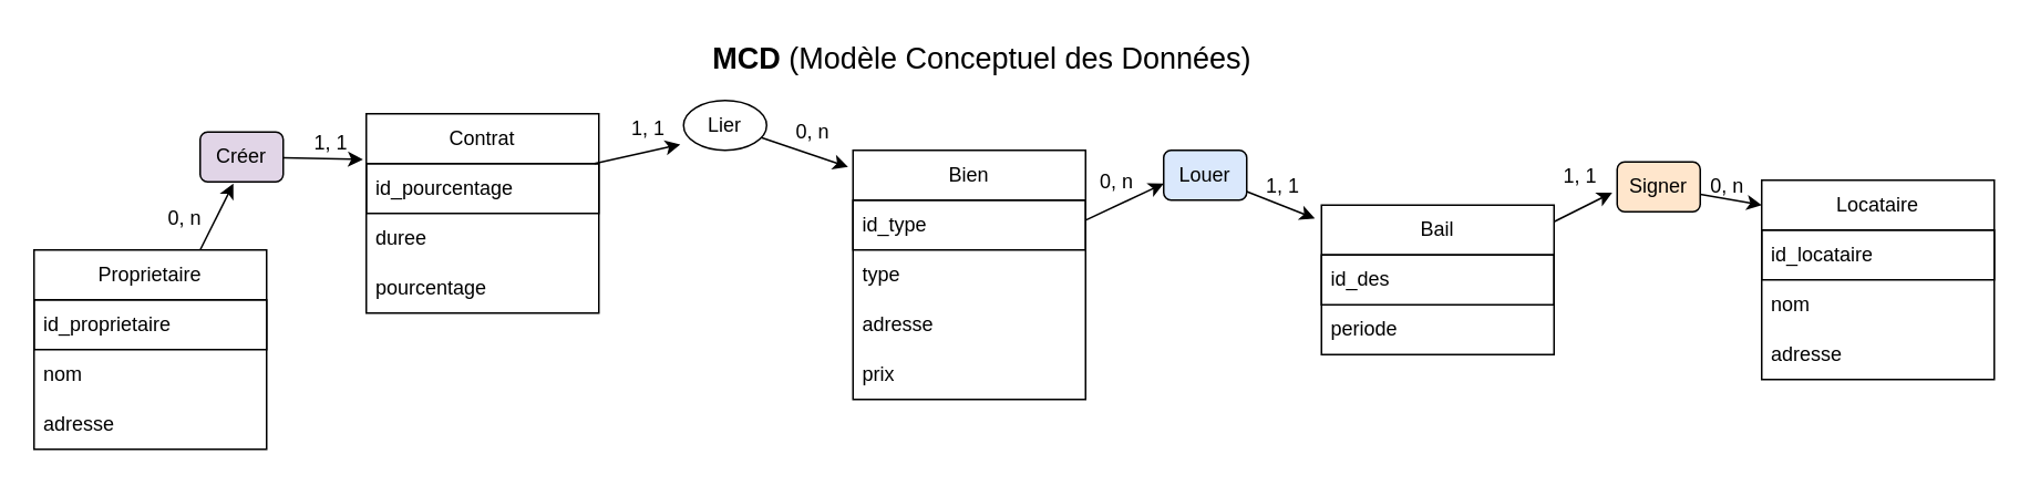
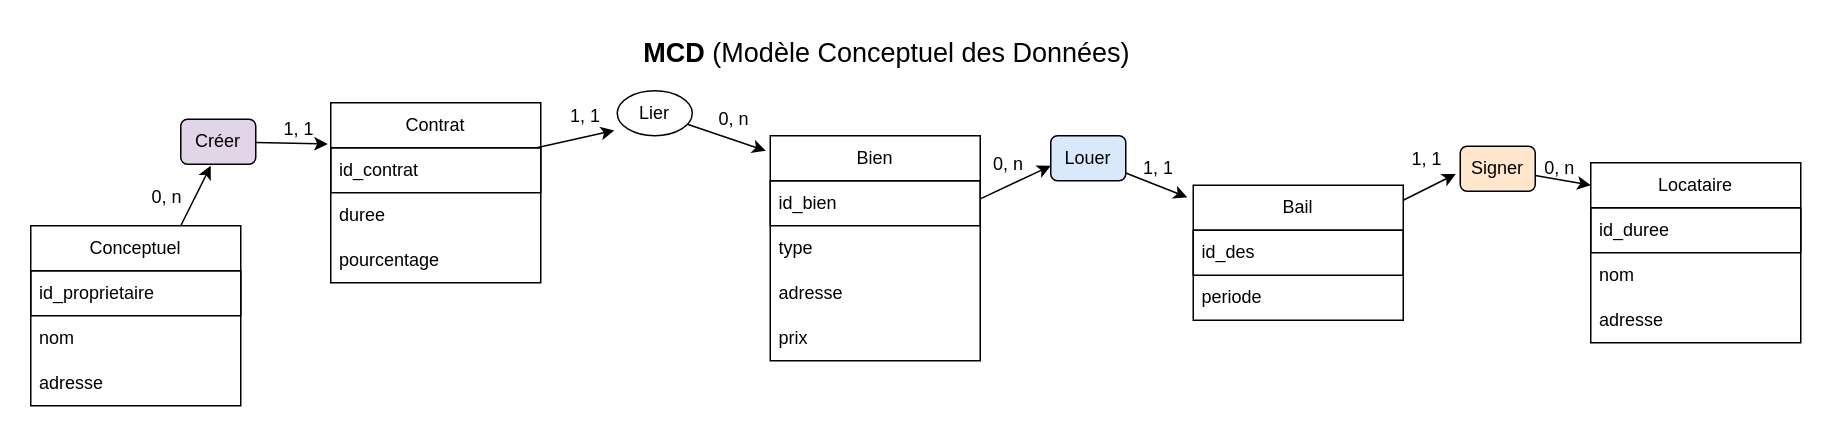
  <mxCell id="0" />
  <mxCell id="1" parent="0" />
  <mxCell id="2" style="edgeStyle=none;html=1;" parent="1" source="3" edge="1"><mxGeometry relative="1" as="geometry"><mxPoint x="140" y="110" as="targetPoint" /></mxGeometry></mxCell>
- <mxCell id="3" value="Proprietaire" style="swimlane;fontStyle=0;childLayout=stackLayout;horizontal=1;startSize=30;horizontalStack=0;resizeParent=1;resizeParentMax=0;resizeLast=0;collapsible=1;marginBottom=0;whiteSpace=wrap;html=1;" parent="1" vertex="1"><mxGeometry x="20" y="150" width="140" height="120" as="geometry" /></mxCell>
+ <mxCell id="3" value="Conceptuel" style="swimlane;fontStyle=0;childLayout=stackLayout;horizontal=1;startSize=30;horizontalStack=0;resizeParent=1;resizeParentMax=0;resizeLast=0;collapsible=1;marginBottom=0;whiteSpace=wrap;html=1;" parent="1" vertex="1"><mxGeometry x="20" y="150" width="140" height="120" as="geometry" /></mxCell>
  <mxCell id="4" value="id_proprietaire" style="text;strokeColor=default;fillColor=none;align=left;verticalAlign=middle;spacingLeft=4;spacingRight=4;overflow=hidden;points=[[0,0.5],[1,0.5]];portConstraint=eastwest;rotatable=0;whiteSpace=wrap;html=1;" parent="3" vertex="1"><mxGeometry y="30" width="140" height="30" as="geometry" /></mxCell>
  <mxCell id="5" value="nom" style="text;strokeColor=none;fillColor=none;align=left;verticalAlign=middle;spacingLeft=4;spacingRight=4;overflow=hidden;points=[[0,0.5],[1,0.5]];portConstraint=eastwest;rotatable=0;whiteSpace=wrap;html=1;" parent="3" vertex="1"><mxGeometry y="60" width="140" height="30" as="geometry" /></mxCell>
  <mxCell id="6" value="adresse" style="text;strokeColor=none;fillColor=none;align=left;verticalAlign=middle;spacingLeft=4;spacingRight=4;overflow=hidden;points=[[0,0.5],[1,0.5]];portConstraint=eastwest;rotatable=0;whiteSpace=wrap;html=1;" parent="3" vertex="1"><mxGeometry y="90" width="140" height="30" as="geometry" /></mxCell>
  <mxCell id="7" value="Contrat" style="swimlane;fontStyle=0;childLayout=stackLayout;horizontal=1;startSize=30;horizontalStack=0;resizeParent=1;resizeParentMax=0;resizeLast=0;collapsible=1;marginBottom=0;whiteSpace=wrap;html=1;" parent="1" vertex="1"><mxGeometry x="220" y="68" width="140" height="120" as="geometry" /></mxCell>
- <mxCell id="8" value="id_pourcentage" style="text;strokeColor=default;fillColor=none;align=left;verticalAlign=middle;spacingLeft=4;spacingRight=4;overflow=hidden;points=[[0,0.5],[1,0.5]];portConstraint=eastwest;rotatable=0;whiteSpace=wrap;html=1;" parent="7" vertex="1"><mxGeometry y="30" width="140" height="30" as="geometry" /></mxCell>
+ <mxCell id="8" value="id_contrat" style="text;strokeColor=default;fillColor=none;align=left;verticalAlign=middle;spacingLeft=4;spacingRight=4;overflow=hidden;points=[[0,0.5],[1,0.5]];portConstraint=eastwest;rotatable=0;whiteSpace=wrap;html=1;" parent="7" vertex="1"><mxGeometry y="30" width="140" height="30" as="geometry" /></mxCell>
  <mxCell id="9" value="duree" style="text;strokeColor=none;fillColor=none;align=left;verticalAlign=middle;spacingLeft=4;spacingRight=4;overflow=hidden;points=[[0,0.5],[1,0.5]];portConstraint=eastwest;rotatable=0;whiteSpace=wrap;html=1;" parent="7" vertex="1"><mxGeometry y="60" width="140" height="30" as="geometry" /></mxCell>
  <mxCell id="10" value="pourcentage" style="text;strokeColor=none;fillColor=none;align=left;verticalAlign=middle;spacingLeft=4;spacingRight=4;overflow=hidden;points=[[0,0.5],[1,0.5]];portConstraint=eastwest;rotatable=0;whiteSpace=wrap;html=1;" parent="7" vertex="1"><mxGeometry y="90" width="140" height="30" as="geometry" /></mxCell>
  <mxCell id="11" style="edgeStyle=none;html=1;" parent="1" source="12" edge="1"><mxGeometry relative="1" as="geometry"><mxPoint x="700" y="110" as="targetPoint" /></mxGeometry></mxCell>
  <mxCell id="12" value="Bien" style="swimlane;fontStyle=0;childLayout=stackLayout;horizontal=1;startSize=30;horizontalStack=0;resizeParent=1;resizeParentMax=0;resizeLast=0;collapsible=1;marginBottom=0;whiteSpace=wrap;html=1;" parent="1" vertex="1"><mxGeometry x="513" y="90" width="140" height="150" as="geometry" /></mxCell>
- <mxCell id="13" value="id_type" style="text;strokeColor=default;fillColor=none;align=left;verticalAlign=middle;spacingLeft=4;spacingRight=4;overflow=hidden;points=[[0,0.5],[1,0.5]];portConstraint=eastwest;rotatable=0;whiteSpace=wrap;html=1;" parent="12" vertex="1"><mxGeometry y="30" width="140" height="30" as="geometry" /></mxCell>
+ <mxCell id="13" value="id_bien" style="text;strokeColor=default;fillColor=none;align=left;verticalAlign=middle;spacingLeft=4;spacingRight=4;overflow=hidden;points=[[0,0.5],[1,0.5]];portConstraint=eastwest;rotatable=0;whiteSpace=wrap;html=1;" parent="12" vertex="1"><mxGeometry y="30" width="140" height="30" as="geometry" /></mxCell>
  <mxCell id="14" value="type" style="text;strokeColor=none;fillColor=none;align=left;verticalAlign=middle;spacingLeft=4;spacingRight=4;overflow=hidden;points=[[0,0.5],[1,0.5]];portConstraint=eastwest;rotatable=0;whiteSpace=wrap;html=1;" parent="12" vertex="1"><mxGeometry y="60" width="140" height="30" as="geometry" /></mxCell>
  <mxCell id="15" value="adresse" style="text;strokeColor=none;fillColor=none;align=left;verticalAlign=middle;spacingLeft=4;spacingRight=4;overflow=hidden;points=[[0,0.5],[1,0.5]];portConstraint=eastwest;rotatable=0;whiteSpace=wrap;html=1;" parent="12" vertex="1"><mxGeometry y="90" width="140" height="30" as="geometry" /></mxCell>
  <mxCell id="16" value="prix" style="text;strokeColor=none;fillColor=none;align=left;verticalAlign=middle;spacingLeft=4;spacingRight=4;overflow=hidden;points=[[0,0.5],[1,0.5]];portConstraint=eastwest;rotatable=0;whiteSpace=wrap;html=1;" parent="12" vertex="1"><mxGeometry y="120" width="140" height="30" as="geometry" /></mxCell>
  <mxCell id="17" style="edgeStyle=none;html=1;entryX=1;entryY=0.75;entryDx=0;entryDy=0;" parent="1" source="18" target="41" edge="1"><mxGeometry relative="1" as="geometry" /></mxCell>
  <mxCell id="18" value="Bail" style="swimlane;fontStyle=0;childLayout=stackLayout;horizontal=1;startSize=30;horizontalStack=0;resizeParent=1;resizeParentMax=0;resizeLast=0;collapsible=1;marginBottom=0;whiteSpace=wrap;html=1;" parent="1" vertex="1"><mxGeometry x="795" y="123" width="140" height="90" as="geometry" /></mxCell>
  <mxCell id="19" value="id_des" style="text;strokeColor=default;fillColor=none;align=left;verticalAlign=middle;spacingLeft=4;spacingRight=4;overflow=hidden;points=[[0,0.5],[1,0.5]];portConstraint=eastwest;rotatable=0;whiteSpace=wrap;html=1;" parent="18" vertex="1"><mxGeometry y="30" width="140" height="30" as="geometry" /></mxCell>
  <mxCell id="20" value="periode" style="text;strokeColor=none;fillColor=none;align=left;verticalAlign=middle;spacingLeft=4;spacingRight=4;overflow=hidden;points=[[0,0.5],[1,0.5]];portConstraint=eastwest;rotatable=0;whiteSpace=wrap;html=1;" parent="18" vertex="1"><mxGeometry y="60" width="140" height="30" as="geometry" /></mxCell>
  <mxCell id="21" value="Locataire" style="swimlane;fontStyle=0;childLayout=stackLayout;horizontal=1;startSize=30;horizontalStack=0;resizeParent=1;resizeParentMax=0;resizeLast=0;collapsible=1;marginBottom=0;whiteSpace=wrap;html=1;" parent="1" vertex="1"><mxGeometry x="1060" y="108" width="140" height="120" as="geometry" /></mxCell>
- <mxCell id="22" value="id_locataire" style="text;strokeColor=default;fillColor=none;align=left;verticalAlign=middle;spacingLeft=4;spacingRight=4;overflow=hidden;points=[[0,0.5],[1,0.5]];portConstraint=eastwest;rotatable=0;whiteSpace=wrap;html=1;" parent="21" vertex="1"><mxGeometry y="30" width="140" height="30" as="geometry" /></mxCell>
+ <mxCell id="22" value="id_duree" style="text;strokeColor=default;fillColor=none;align=left;verticalAlign=middle;spacingLeft=4;spacingRight=4;overflow=hidden;points=[[0,0.5],[1,0.5]];portConstraint=eastwest;rotatable=0;whiteSpace=wrap;html=1;" parent="21" vertex="1"><mxGeometry y="30" width="140" height="30" as="geometry" /></mxCell>
  <mxCell id="23" value="nom" style="text;strokeColor=none;fillColor=none;align=left;verticalAlign=middle;spacingLeft=4;spacingRight=4;overflow=hidden;points=[[0,0.5],[1,0.5]];portConstraint=eastwest;rotatable=0;whiteSpace=wrap;html=1;" parent="21" vertex="1"><mxGeometry y="60" width="140" height="30" as="geometry" /></mxCell>
  <mxCell id="24" value="adresse" style="text;strokeColor=none;fillColor=none;align=left;verticalAlign=middle;spacingLeft=4;spacingRight=4;overflow=hidden;points=[[0,0.5],[1,0.5]];portConstraint=eastwest;rotatable=0;whiteSpace=wrap;html=1;" parent="21" vertex="1"><mxGeometry y="90" width="140" height="30" as="geometry" /></mxCell>
  <mxCell id="25" value="&lt;font style=&quot;font-size: 18px;&quot;&gt;&lt;b style=&quot;&quot;&gt;MCD&lt;/b&gt; (Modèle Conceptuel des Données)&lt;/font&gt;" style="text;html=1;align=center;verticalAlign=middle;whiteSpace=wrap;rounded=0;" parent="1" vertex="1"><mxGeometry x="401" y="20" width="380" height="30" as="geometry" /></mxCell>
  <mxCell id="26" style="edgeStyle=none;html=1;entryX=1;entryY=0.75;entryDx=0;entryDy=0;" parent="1" source="27" target="29" edge="1"><mxGeometry relative="1" as="geometry"><mxPoint x="230" y="85" as="targetPoint" /></mxGeometry></mxCell>
  <mxCell id="27" value="Créer" style="rounded=1;whiteSpace=wrap;html=1;fillColor=#e1d5e7;" parent="1" vertex="1"><mxGeometry x="120" y="79" width="50" height="30" as="geometry" /></mxCell>
  <mxCell id="28" value="0, n" style="text;html=1;align=center;verticalAlign=middle;whiteSpace=wrap;rounded=0;" parent="1" vertex="1"><mxGeometry x="92" y="112" width="38" height="38" as="geometry" /></mxCell>
  <mxCell id="29" value="1, 1" style="text;html=1;align=center;verticalAlign=middle;whiteSpace=wrap;rounded=0;" parent="1" vertex="1"><mxGeometry x="180" y="67" width="38" height="38" as="geometry" /></mxCell>
  <mxCell id="30" style="edgeStyle=none;html=1;" parent="1" source="31" edge="1"><mxGeometry relative="1" as="geometry"><mxPoint x="510" y="100" as="targetPoint" /></mxGeometry></mxCell>
  <mxCell id="31" value="Lier" style="ellipse;whiteSpace=wrap;html=1;" parent="1" vertex="1"><mxGeometry x="411" y="60" width="50" height="30" as="geometry" /></mxCell>
  <mxCell id="32" style="edgeStyle=none;html=1;entryX=1;entryY=0.75;entryDx=0;entryDy=0;" parent="1" source="8" target="33" edge="1"><mxGeometry relative="1" as="geometry" /></mxCell>
  <mxCell id="33" value="1, 1" style="text;html=1;align=center;verticalAlign=middle;whiteSpace=wrap;rounded=0;" parent="1" vertex="1"><mxGeometry x="371" y="58" width="38" height="38" as="geometry" /></mxCell>
  <mxCell id="34" value="0, n" style="text;html=1;align=center;verticalAlign=middle;whiteSpace=wrap;rounded=0;" parent="1" vertex="1"><mxGeometry x="470" y="60" width="38" height="38" as="geometry" /></mxCell>
  <mxCell id="35" value="Louer" style="rounded=1;whiteSpace=wrap;html=1;fillColor=#dae8fc;" parent="1" vertex="1"><mxGeometry x="700" y="90" width="50" height="30" as="geometry" /></mxCell>
  <mxCell id="36" value="0, n" style="text;html=1;align=center;verticalAlign=middle;whiteSpace=wrap;rounded=0;" parent="1" vertex="1"><mxGeometry x="653" y="90" width="38" height="38" as="geometry" /></mxCell>
  <mxCell id="37" style="edgeStyle=none;html=1;entryX=1;entryY=1;entryDx=0;entryDy=0;" parent="1" source="35" target="38" edge="1"><mxGeometry relative="1" as="geometry" /></mxCell>
  <mxCell id="38" value="1, 1" style="text;html=1;align=center;verticalAlign=middle;whiteSpace=wrap;rounded=0;" parent="1" vertex="1"><mxGeometry x="753" y="93" width="38" height="38" as="geometry" /></mxCell>
  <mxCell id="39" style="edgeStyle=none;html=1;entryX=1;entryY=0.75;entryDx=0;entryDy=0;" parent="1" source="40" target="42" edge="1"><mxGeometry relative="1" as="geometry"><mxPoint x="1070" y="120" as="targetPoint" /></mxGeometry></mxCell>
  <mxCell id="40" value="Signer" style="rounded=1;whiteSpace=wrap;html=1;fillColor=#ffe6cc;" parent="1" vertex="1"><mxGeometry x="973" y="97" width="50" height="30" as="geometry" /></mxCell>
  <mxCell id="41" value="1, 1" style="text;html=1;align=center;verticalAlign=middle;whiteSpace=wrap;rounded=0;" parent="1" vertex="1"><mxGeometry x="932" y="87" width="38" height="38" as="geometry" /></mxCell>
  <mxCell id="42" value="0, n" style="text;html=1;align=center;verticalAlign=middle;whiteSpace=wrap;rounded=0;" parent="1" vertex="1"><mxGeometry x="1019" y="90" width="41" height="44" as="geometry" /></mxCell>
